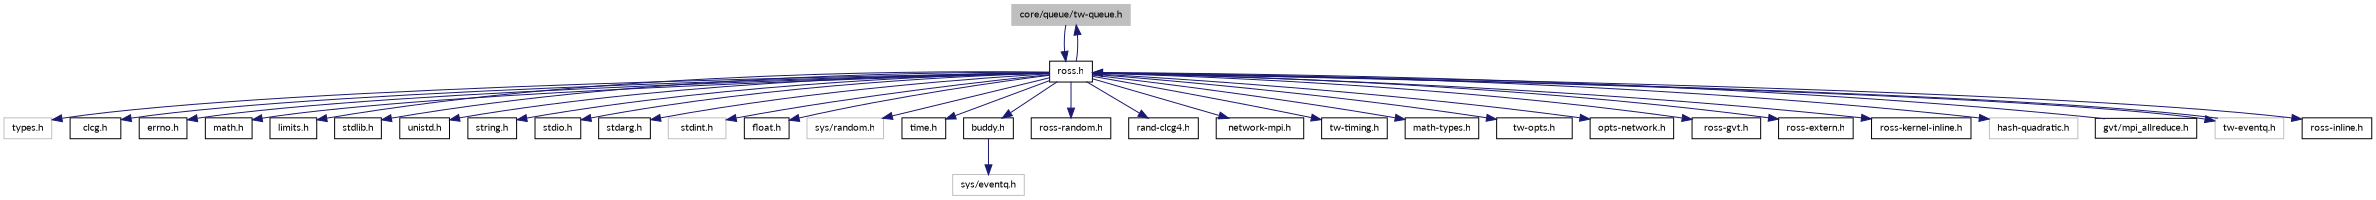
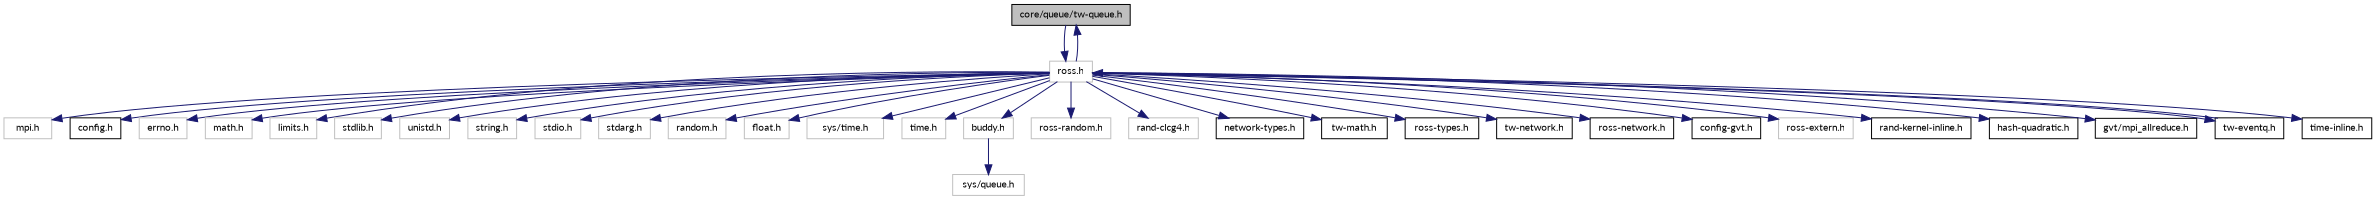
  digraph {
    fontname=Lato
    node [color=black fillcolor=white fontname=Lato fontsize=10 shape=record style=filled]
    edge [color=midnightblue fontname=Lato fontsize=10 labelfontname=Helvetica labelfontsize=10 style=solid]
-   n1 [color=grey75 fillcolor=grey75 fontcolor=black height=0.2 label="core/queue/tw-queue.h" width=0.4]
-   n2 [height=0.2 label="ross.h" width=0.4]
-   n3 [color=grey75 height=0.2 label="types.h" width=0.4]
-   n4 [height=0.2 label="clcg.h" width=0.4]
-   n5 [height=0.2 label="errno.h" width=0.4]
-   n6 [height=0.2 label="math.h" width=0.4]
-   n7 [height=0.2 label="limits.h" width=0.4]
-   n8 [height=0.2 label="stdlib.h" width=0.4]
-   n9 [height=0.2 label="unistd.h" width=0.4]
-   n10 [height=0.2 label="string.h" width=0.4]
-   n11 [height=0.2 label="stdio.h" width=0.4]
-   n12 [height=0.2 label="stdarg.h" width=0.4]
-   n13 [color=grey75 height=0.2 label="stdint.h" width=0.4]
-   n14 [height=0.2 label="float.h" width=0.4]
-   n15 [color=grey75 height=0.2 label="sys/random.h" width=0.4]
-   n16 [height=0.2 label="time.h" width=0.4]
-   n17 [height=0.2 label="buddy.h" width=0.4]
-   n18 [height=0.2 label="ross-random.h" width=0.4]
-   n19 [height=0.2 label="rand-clcg4.h" width=0.4]
-   n20 [height=0.2 label="network-mpi.h" width=0.4]
-   n21 [height=0.2 label="tw-timing.h" width=0.4]
-   n22 [height=0.2 label="math-types.h" width=0.4]
-   n23 [height=0.2 label="tw-opts.h" width=0.4]
-   n24 [height=0.2 label="opts-network.h" width=0.4]
-   n25 [height=0.2 label="ross-gvt.h" width=0.4]
-   n26 [height=0.2 label="ross-extern.h" width=0.4]
-   n27 [height=0.2 label="ross-kernel-inline.h" width=0.4]
-   n28 [color=grey75 height=0.2 label="hash-quadratic.h" width=0.4]
+   n1 [fillcolor=grey75 fontcolor=black height=0.2 label="core/queue/tw-queue.h" width=0.4]
+   n2 [color=grey75 height=0.2 label="ross.h" width=0.4]
+   n3 [color=grey75 height=0.2 label="mpi.h" width=0.4]
+   n4 [height=0.2 label="config.h" width=0.4]
+   n5 [color=grey75 height=0.2 label="errno.h" width=0.4]
+   n6 [color=grey75 height=0.2 label="math.h" width=0.4]
+   n7 [color=grey75 height=0.2 label="limits.h" width=0.4]
+   n8 [color=grey75 height=0.2 label="stdlib.h" width=0.4]
+   n9 [color=grey75 height=0.2 label="unistd.h" width=0.4]
+   n10 [color=grey75 height=0.2 label="string.h" width=0.4]
+   n11 [color=grey75 height=0.2 label="stdio.h" width=0.4]
+   n12 [color=grey75 height=0.2 label="stdarg.h" width=0.4]
+   n13 [color=grey75 height=0.2 label="random.h" width=0.4]
+   n14 [color=grey75 height=0.2 label="float.h" width=0.4]
+   n15 [color=grey75 height=0.2 label="sys/time.h" width=0.4]
+   n16 [color=grey75 height=0.2 label="time.h" width=0.4]
+   n17 [color=grey75 height=0.2 label="buddy.h" width=0.4]
+   n18 [color=grey75 height=0.2 label="ross-random.h" width=0.4]
+   n19 [color=grey75 height=0.2 label="rand-clcg4.h" width=0.4]
+   n20 [height=0.2 label="network-types.h" width=0.4]
+   n21 [height=0.2 label="tw-math.h" width=0.4]
+   n22 [height=0.2 label="ross-types.h" width=0.4]
+   n23 [height=0.2 label="tw-network.h" width=0.4]
+   n24 [height=0.2 label="ross-network.h" width=0.4]
+   n25 [height=0.2 label="config-gvt.h" width=0.4]
+   n26 [color=grey75 height=0.2 label="ross-extern.h" width=0.4]
+   n27 [height=0.2 label="rand-kernel-inline.h" width=0.4]
+   n28 [height=0.2 label="hash-quadratic.h" width=0.4]
    n29 [height=0.2 label="gvt/mpi_allreduce.h" width=0.4]
-   n30 [color=grey75 height=0.2 label="tw-eventq.h" width=0.4]
-   n31 [height=0.2 label="ross-inline.h" width=0.4]
-   n32 [color=grey75 height=0.2 label="sys/eventq.h" width=0.4]
+   n30 [height=0.2 label="tw-eventq.h" width=0.4]
+   n31 [height=0.2 label="time-inline.h" width=0.4]
+   n32 [color=grey75 height=0.2 label="sys/queue.h" width=0.4]
    n1 -> n2
    n2 -> n1
    n2 -> n3
    n2 -> n4
    n2 -> n5
    n2 -> n6
    n2 -> n7
    n2 -> n8
    n2 -> n9
    n2 -> n10
    n2 -> n11
    n2 -> n12
    n2 -> n13
    n2 -> n14
    n2 -> n15
    n2 -> n16
    n2 -> n17
    n2 -> n18
    n2 -> n19
    n2 -> n20
    n2 -> n21
    n2 -> n22
    n2 -> n23
    n2 -> n24
    n2 -> n25
    n2 -> n26
    n2 -> n27
    n2 -> n28
-   n29 -> n2
+   n2 -> n29
    n2 -> n30
    n2 -> n31
    n17 -> n32
    n30 -> n2
  }
